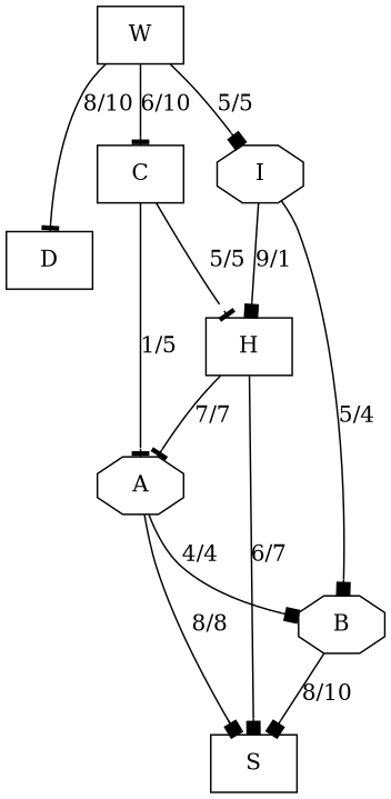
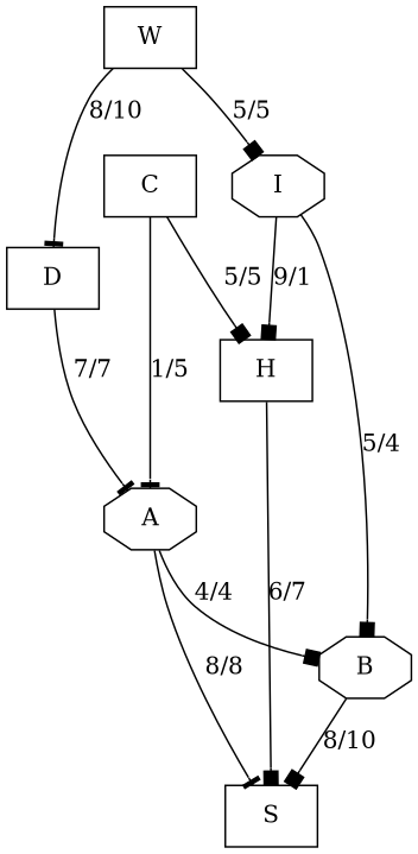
  digraph {
    node [shape=box]
    edge [arrowhead=box weight=7]
    W
    D
    I [shape=octagon]
    C
    A [shape=octagon]
    B [shape=octagon]
    H
    S
    W -> D [arrowhead=tee label="8/10"]
    W -> I [label="5/5" weight=5]
-   W -> C [arrowhead=tee label="6/10" weight=10]
-   H -> A [arrowhead=tee label="7/7"]
+   D -> A [arrowhead=tee label="7/7"]
    I -> B [label="5/4" weight=4]
    I -> H [label="9/1" weight=1]
    C -> A [arrowhead=tee label="1/5" weight=5]
-   C -> H [arrowhead=tee label="5/5" weight=5]
+   C -> H [label="5/5" weight=5]
    A -> B [label="4/4" weight=4]
-   A -> S [label="8/8" weight=8]
+   A -> S [arrowhead=tee label="8/8" weight=8]
    B -> S [label="8/10" weight=10]
    H -> S [label="6/7"]
  }
